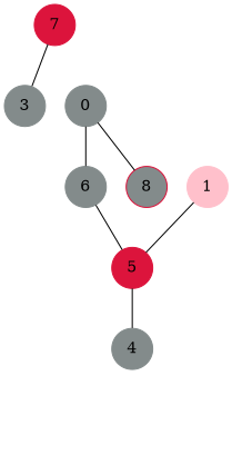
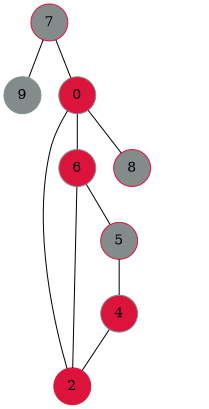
  graph {
    splines=true
    node [color=azure4 shape=circle style=filled]
-   3 [height=0.4]
-   0 [height=0.4]
-   6 [height=0.4]
+   3 [height=0.4 label=9]
+   2 [color=crimson height=0.4]
+   0 [height=0.4 fillcolor=crimson]
+   6 [height=0.4 fillcolor=crimson]
    8 [color=crimson fillcolor=azure4 height=0.4]
-   1 [color=pink height=0.4]
-   5 [color=crimson height=0.4]
-   4 [height=0.4]
-   7 [color=crimson height=0.4]
+   5 [color=crimson height=0.4 fillcolor=azure4]
+   4 [height=0.4 fillcolor=crimson]
+   7 [color=crimson height=0.4 fillcolor=azure4]
+   2 -- 0
    0 -- 6
    0 -- 8
+   6 -- 2
    6 -- 5
-   1 -- 5
    5 -- 4
+   4 -- 2
    7 -- 3
+   7 -- 0
  }
